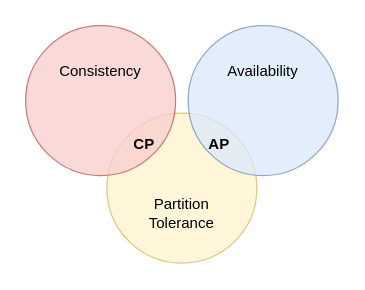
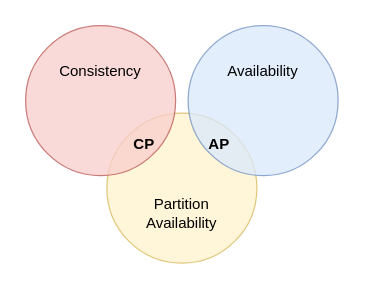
  <mxCell id="0" />
  <mxCell id="1" parent="0" />
- <mxCell id="2" value="Partition&lt;br style=&quot;font-size: 12px;&quot;&gt;Tolerance" style="ellipse;whiteSpace=wrap;html=1;fillStyle=auto;fillColor=#fff2cc;strokeColor=#d6b656;opacity=75;fontStyle=0;fontSize=12;verticalAlign=bottom;spacing=25;" parent="1" vertex="1"><mxGeometry x="85" y="90" width="120" height="120" as="geometry" /></mxCell>
+ <mxCell id="2" value="Partition&lt;br style=&quot;font-size: 12px;&quot;&gt;Availability" style="ellipse;whiteSpace=wrap;html=1;fillStyle=auto;fillColor=#fff2cc;strokeColor=#d6b656;opacity=75;fontStyle=0;fontSize=12;verticalAlign=bottom;spacing=25;" parent="1" vertex="1"><mxGeometry x="85" y="90" width="120" height="120" as="geometry" /></mxCell>
  <mxCell id="3" value="Consistency" style="ellipse;whiteSpace=wrap;html=1;fillStyle=auto;fillColor=#f8cecc;strokeColor=#b85450;opacity=75;fontStyle=0;fontSize=12;align=center;spacing=25;verticalAlign=top;" parent="1" vertex="1"><mxGeometry x="20" y="20" width="120" height="120" as="geometry" /></mxCell>
  <mxCell id="4" value="Availability" style="ellipse;whiteSpace=wrap;html=1;fillStyle=auto;fillColor=#dae8fc;strokeColor=#6c8ebf;opacity=75;fontStyle=0;fontSize=12;align=center;spacing=25;verticalAlign=top;" parent="1" vertex="1"><mxGeometry x="150" y="20" width="120" height="120" as="geometry" /></mxCell>
  <mxCell id="5" value="AP" style="text;html=1;strokeColor=none;fillColor=none;align=center;verticalAlign=middle;whiteSpace=wrap;rounded=0;fontSize=12;fontStyle=1" parent="1" vertex="1"><mxGeometry x="145" y="100" width="60" height="30" as="geometry" /></mxCell>
  <mxCell id="6" value="CP" style="text;html=1;strokeColor=none;fillColor=none;align=center;verticalAlign=middle;whiteSpace=wrap;rounded=0;fontSize=12;fontStyle=1" parent="1" vertex="1"><mxGeometry x="85" y="100" width="60" height="30" as="geometry" /></mxCell>
